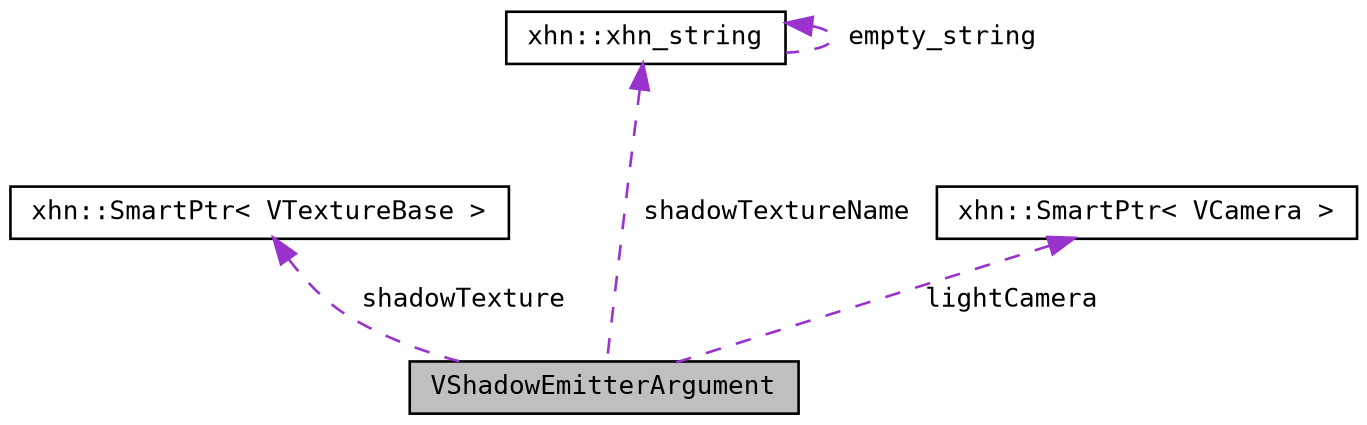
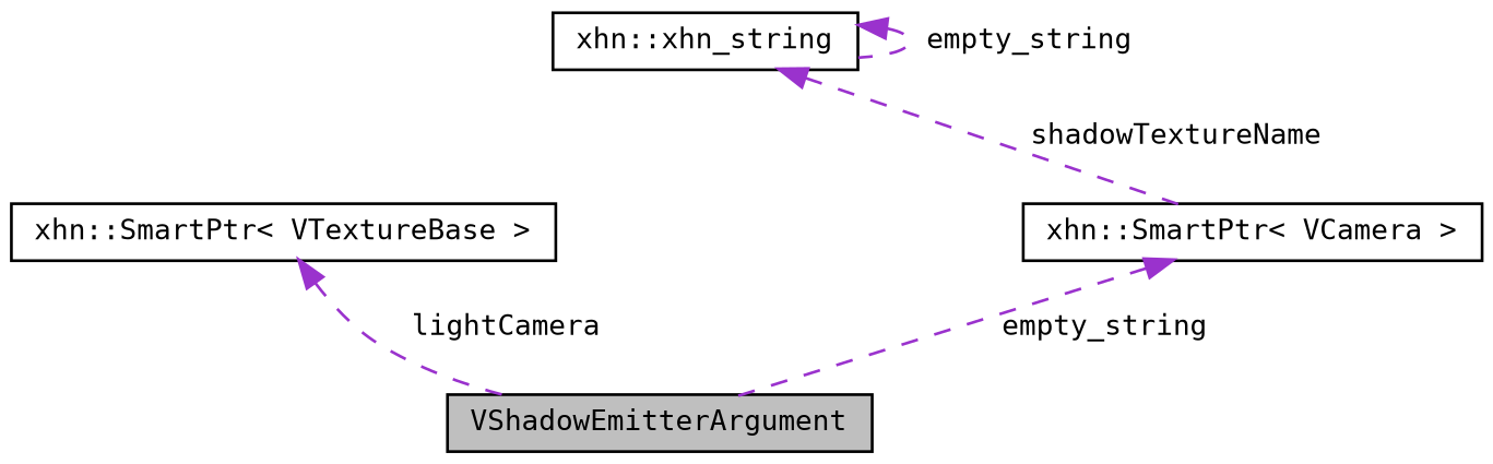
  digraph {
    fontname="DejaVu Sans Mono"
    node [color=black fillcolor=white fontname="DejaVu Sans Mono" fontsize=10 shape=record style=filled]
    edge [color=darkorchid3 dir=back fontname="DejaVu Sans Mono" fontsize=10 labelfontname=Helvetica labelfontsize=10 style=dashed]
    n1 [fillcolor=grey75 fontcolor=black height=0.2 label=VShadowEmitterArgument width=0.4]
    n2 [height=0.2 label="xhn::SmartPtr\< VTextureBase \>" width=0.4]
    n3 [height=0.2 label="xhn::xhn_string" width=0.4]
    n4 [height=0.2 label="xhn::SmartPtr\< VCamera \>" width=0.4]
-   n2 -> n1 [label=" shadowTexture"]
-   n3 -> n1 [label=" shadowTextureName"]
+   n2 -> n1 [label=" lightCamera"]
+   n3 -> n4 [label=" shadowTextureName"]
    n3 -> n3 [label=" empty_string"]
-   n4 -> n1 [label=" lightCamera"]
+   n4 -> n1 [label=" empty_string"]
  }
